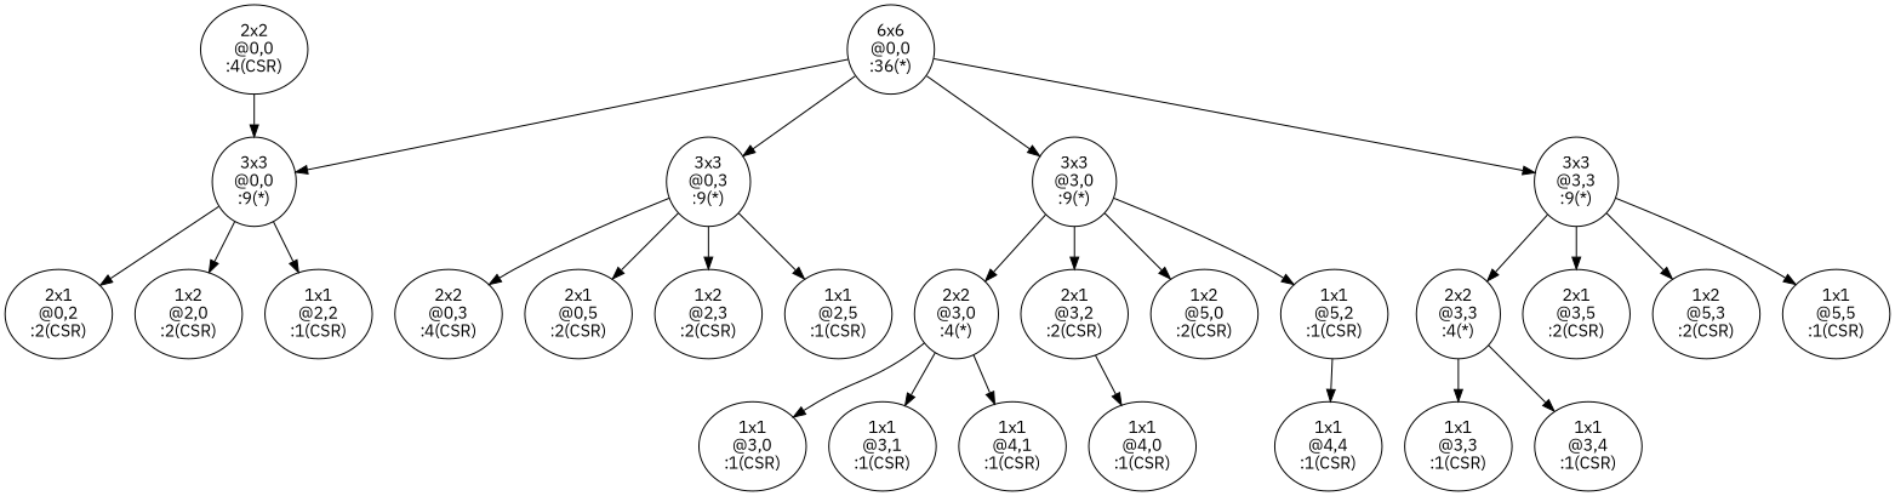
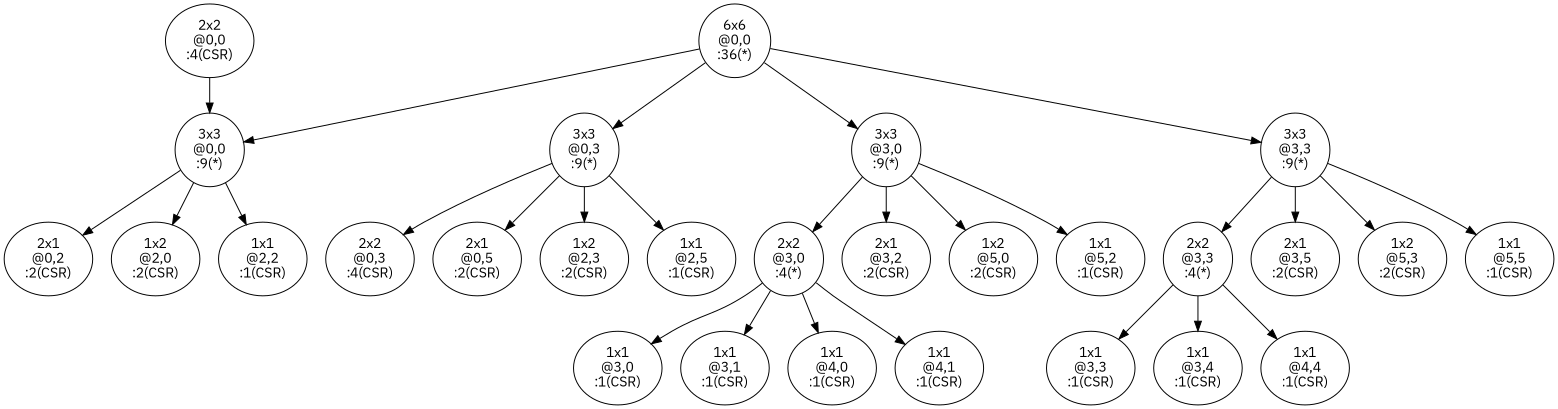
  digraph {
    fontname="IBM Plex Sans"
    quadtree=TRUE
    node [fontname="IBM Plex Sans"]
    edge [fontname="IBM Plex Sans"]
    "6x6\n@0,0\n:36(*)"
    "3x3\n@0,0\n:9(*)"
    "3x3\n@0,3\n:9(*)"
    "3x3\n@3,0\n:9(*)"
    "3x3\n@3,3\n:9(*)"
    "2x1\n@0,2\n:2(CSR)"
    "1x2\n@2,0\n:2(CSR)"
    "1x1\n@2,2\n:1(CSR)"
    "2x2\n@0,3\n:4(CSR)"
    "2x1\n@0,5\n:2(CSR)"
    "1x2\n@2,3\n:2(CSR)"
    "1x1\n@2,5\n:1(CSR)"
    "2x2\n@3,0\n:4(*)"
    "2x1\n@3,2\n:2(CSR)"
    "1x2\n@5,0\n:2(CSR)"
    "1x1\n@5,2\n:1(CSR)"
    "2x2\n@3,3\n:4(*)"
    "2x1\n@3,5\n:2(CSR)"
    "1x2\n@5,3\n:2(CSR)"
    "1x1\n@5,5\n:1(CSR)"
    "2x2\n@0,0\n:4(CSR)"
    "1x1\n@3,0\n:1(CSR)"
    "1x1\n@3,1\n:1(CSR)"
    "1x1\n@4,0\n:1(CSR)"
    "1x1\n@4,1\n:1(CSR)"
    "1x1\n@3,3\n:1(CSR)"
    "1x1\n@3,4\n:1(CSR)"
    "1x1\n@4,4\n:1(CSR)"
    "6x6\n@0,0\n:36(*)" -> "3x3\n@0,0\n:9(*)"
    "6x6\n@0,0\n:36(*)" -> "3x3\n@0,3\n:9(*)"
    "6x6\n@0,0\n:36(*)" -> "3x3\n@3,0\n:9(*)"
    "6x6\n@0,0\n:36(*)" -> "3x3\n@3,3\n:9(*)"
    "3x3\n@0,0\n:9(*)" -> "2x1\n@0,2\n:2(CSR)"
    "3x3\n@0,0\n:9(*)" -> "1x2\n@2,0\n:2(CSR)"
    "3x3\n@0,0\n:9(*)" -> "1x1\n@2,2\n:1(CSR)"
    "3x3\n@0,3\n:9(*)" -> "2x2\n@0,3\n:4(CSR)"
    "3x3\n@0,3\n:9(*)" -> "2x1\n@0,5\n:2(CSR)"
    "3x3\n@0,3\n:9(*)" -> "1x2\n@2,3\n:2(CSR)"
    "3x3\n@0,3\n:9(*)" -> "1x1\n@2,5\n:1(CSR)"
    "3x3\n@3,0\n:9(*)" -> "2x2\n@3,0\n:4(*)"
    "3x3\n@3,0\n:9(*)" -> "2x1\n@3,2\n:2(CSR)"
    "3x3\n@3,0\n:9(*)" -> "1x2\n@5,0\n:2(CSR)"
    "3x3\n@3,0\n:9(*)" -> "1x1\n@5,2\n:1(CSR)"
    "3x3\n@3,3\n:9(*)" -> "2x2\n@3,3\n:4(*)"
    "3x3\n@3,3\n:9(*)" -> "2x1\n@3,5\n:2(CSR)"
    "3x3\n@3,3\n:9(*)" -> "1x2\n@5,3\n:2(CSR)"
    "3x3\n@3,3\n:9(*)" -> "1x1\n@5,5\n:1(CSR)"
    "2x2\n@3,0\n:4(*)" -> "1x1\n@3,0\n:1(CSR)"
    "2x2\n@3,0\n:4(*)" -> "1x1\n@3,1\n:1(CSR)"
-   "2x1\n@3,2\n:2(CSR)" -> "1x1\n@4,0\n:1(CSR)"
+   "2x2\n@3,0\n:4(*)" -> "1x1\n@4,0\n:1(CSR)"
    "2x2\n@3,0\n:4(*)" -> "1x1\n@4,1\n:1(CSR)"
    "2x2\n@3,3\n:4(*)" -> "1x1\n@3,3\n:1(CSR)"
    "2x2\n@3,3\n:4(*)" -> "1x1\n@3,4\n:1(CSR)"
-   "1x1\n@5,2\n:1(CSR)" -> "1x1\n@4,4\n:1(CSR)"
+   "2x2\n@3,3\n:4(*)" -> "1x1\n@4,4\n:1(CSR)"
    "2x2\n@0,0\n:4(CSR)" -> "3x3\n@0,0\n:9(*)"
  }
